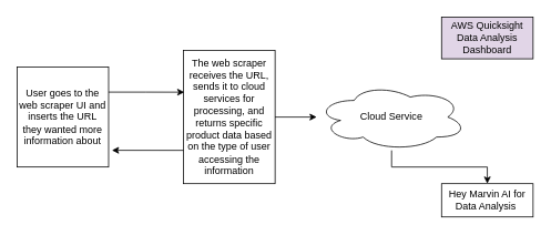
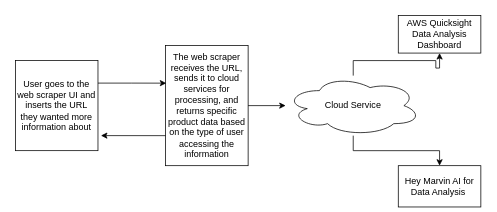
  <mxCell id="0" />
  <mxCell id="1" parent="0" />
  <mxCell id="2" value="User goes to the web scraper UI and inserts the URL they wanted more information about" style="rounded=0;whiteSpace=wrap;html=1;" parent="1" vertex="1"><mxGeometry x="20" y="80" width="110" height="120" as="geometry" /></mxCell>
  <mxCell id="3" value="&lt;div&gt;&lt;div&gt;The web scraper receives the URL, sends it to cloud services for processing, and returns specific product data based on the type of user accessing the information&lt;/div&gt;&lt;/div&gt;" style="rounded=0;whiteSpace=wrap;html=1;" parent="1" vertex="1"><mxGeometry x="220" y="60" width="110" height="160" as="geometry" /></mxCell>
+ <mxCell id="4" style="edgeStyle=orthogonalEdgeStyle;rounded=0;orthogonalLoop=1;jettySize=auto;html=1;entryX=0.5;entryY=1;entryDx=0;entryDy=0;" parent="1" source="6" target="7" edge="1"><mxGeometry relative="1" as="geometry" /></mxCell>
  <mxCell id="5" style="edgeStyle=orthogonalEdgeStyle;rounded=0;orthogonalLoop=1;jettySize=auto;html=1;" parent="1" source="6" target="8" edge="1"><mxGeometry relative="1" as="geometry" /></mxCell>
  <mxCell id="6" value="Cloud Service" style="ellipse;shape=cloud;whiteSpace=wrap;html=1;" parent="1" vertex="1"><mxGeometry x="380" y="100" width="180" height="80" as="geometry" /></mxCell>
- <mxCell id="7" value="AWS Quicksight Data Analysis Dashboard" style="rounded=0;whiteSpace=wrap;html=1;fillColor=#e1d5e7;" parent="1" vertex="1"><mxGeometry x="530" y="20" width="110" height="50" as="geometry" /></mxCell>
- <mxCell id="8" value="Hey Marvin AI for Data Analysis&amp;nbsp;" style="rounded=0;whiteSpace=wrap;html=1;" parent="1" vertex="1"><mxGeometry x="530" y="220" width="110" height="40" as="geometry" /></mxCell>
+ <mxCell id="7" value="AWS Quicksight Data Analysis Dashboard" style="rounded=0;whiteSpace=wrap;html=1;" parent="1" vertex="1"><mxGeometry x="530" y="20" width="110" height="50" as="geometry" /></mxCell>
+ <mxCell id="8" value="Hey Marvin AI for Data Analysis&amp;nbsp;" style="rounded=0;whiteSpace=wrap;html=1;" parent="1" vertex="1"><mxGeometry x="530" y="220" width="110" height="55" as="geometry" /></mxCell>
  <mxCell id="9" style="edgeStyle=orthogonalEdgeStyle;rounded=0;orthogonalLoop=1;jettySize=auto;html=1;" parent="1" source="3" target="6" edge="1"><mxGeometry relative="1" as="geometry"><mxPoint x="370" y="120" as="targetPoint" /></mxGeometry></mxCell>
  <mxCell id="10" style="edgeStyle=orthogonalEdgeStyle;rounded=0;orthogonalLoop=1;jettySize=auto;html=1;exitX=1;exitY=0.25;exitDx=0;exitDy=0;entryX=0.009;entryY=0.313;entryDx=0;entryDy=0;entryPerimeter=0;" edge="1" parent="1" source="2" target="3"><mxGeometry relative="1" as="geometry" /></mxCell>
  <mxCell id="11" style="edgeStyle=orthogonalEdgeStyle;rounded=0;orthogonalLoop=1;jettySize=auto;html=1;exitX=0;exitY=0.75;exitDx=0;exitDy=0;entryX=1.036;entryY=0.833;entryDx=0;entryDy=0;entryPerimeter=0;" edge="1" parent="1" source="3" target="2"><mxGeometry relative="1" as="geometry" /></mxCell>
